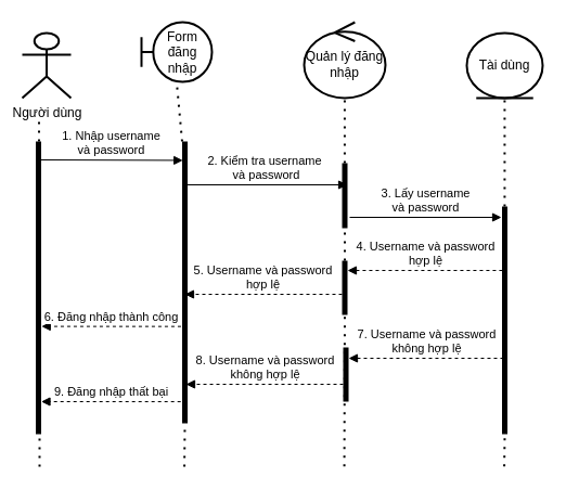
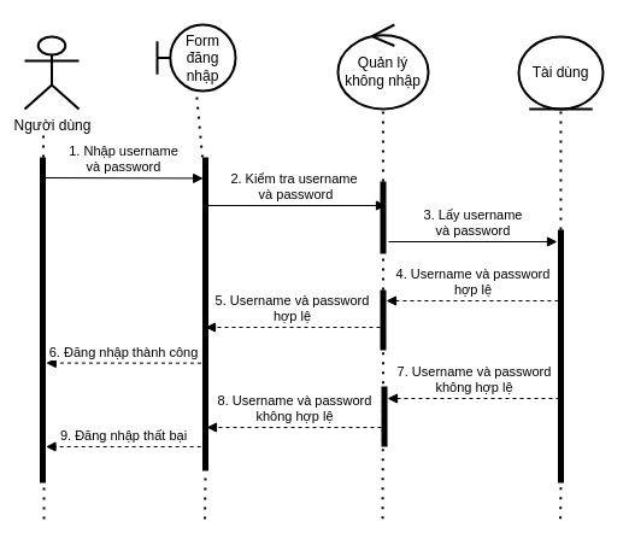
  <mxCell id="0" />
  <mxCell id="1" parent="0" />
  <mxCell id="2" value="" style="endArrow=none;dashed=1;html=1;dashPattern=1 3;strokeWidth=2;" parent="1" source="7" edge="1"><mxGeometry width="50" height="50" relative="1" as="geometry"><mxPoint x="36" y="410" as="sourcePoint" /><mxPoint x="35.5" y="110" as="targetPoint" /></mxGeometry></mxCell>
  <mxCell id="3" value="Người dùng" style="shape=umlActor;verticalLabelPosition=bottom;verticalAlign=top;html=1;strokeWidth=2;fillColor=none;gradientColor=none;" parent="1" vertex="1"><mxGeometry x="20" y="30" width="45" height="60" as="geometry" /></mxCell>
- <mxCell id="4" value="Quản lý đăng nhập" style="ellipse;shape=umlControl;whiteSpace=wrap;html=1;strokeWidth=2;fillColor=none;gradientColor=none;" parent="1" vertex="1"><mxGeometry x="280" y="20" width="75" height="70" as="geometry" /></mxCell>
+ <mxCell id="4" value="Quản lý không nhập" style="ellipse;shape=umlControl;whiteSpace=wrap;html=1;strokeWidth=2;fillColor=none;gradientColor=none;" parent="1" vertex="1"><mxGeometry x="280" y="20" width="75" height="70" as="geometry" /></mxCell>
  <mxCell id="5" value="Form đăng nhập" style="shape=umlBoundary;whiteSpace=wrap;html=1;strokeWidth=2;fillColor=none;gradientColor=none;" parent="1" vertex="1"><mxGeometry x="130" y="20" width="65" height="55" as="geometry" /></mxCell>
  <mxCell id="6" value="Tài dùng" style="ellipse;shape=umlEntity;whiteSpace=wrap;html=1;strokeWidth=2;fillColor=none;gradientColor=none;" parent="1" vertex="1"><mxGeometry x="430" y="30" width="70" height="60" as="geometry" /></mxCell>
  <mxCell id="7" value="" style="html=1;points=[];perimeter=orthogonalPerimeter;fillColor=#000000;strokeColor=none;" parent="1" vertex="1"><mxGeometry x="32.5" y="130" width="5" height="270" as="geometry" /></mxCell>
  <mxCell id="8" value="" style="endArrow=none;dashed=1;html=1;dashPattern=1 3;strokeWidth=2;" parent="1" target="7" edge="1"><mxGeometry width="50" height="50" relative="1" as="geometry"><mxPoint x="36" y="430" as="sourcePoint" /><mxPoint x="35.5" y="110" as="targetPoint" /></mxGeometry></mxCell>
  <mxCell id="9" value="" style="endArrow=none;dashed=1;html=1;dashPattern=1 3;strokeWidth=2;entryX=0.499;entryY=1.005;entryDx=0;entryDy=0;entryPerimeter=0;" parent="1" source="15" target="5" edge="1"><mxGeometry width="50" height="50" relative="1" as="geometry"><mxPoint x="169.57" y="430" as="sourcePoint" /><mxPoint x="169.57" y="390" as="targetPoint" /></mxGeometry></mxCell>
  <mxCell id="10" value="" style="endArrow=none;dashed=1;html=1;dashPattern=1 3;strokeWidth=2;entryX=0.499;entryY=1.005;entryDx=0;entryDy=0;entryPerimeter=0;" parent="1" source="17" edge="1"><mxGeometry width="50" height="50" relative="1" as="geometry"><mxPoint x="317.07" y="429.65" as="sourcePoint" /><mxPoint x="317.42" y="90" as="targetPoint" /></mxGeometry></mxCell>
  <mxCell id="11" value="" style="endArrow=none;dashed=1;html=1;dashPattern=1 3;strokeWidth=2;entryX=0.499;entryY=1.005;entryDx=0;entryDy=0;entryPerimeter=0;" parent="1" source="19" edge="1"><mxGeometry width="50" height="50" relative="1" as="geometry"><mxPoint x="464.57" y="429.65" as="sourcePoint" /><mxPoint x="464.92" y="90" as="targetPoint" /></mxGeometry></mxCell>
  <mxCell id="12" value="1. Nhập username &lt;br&gt;và password" style="html=1;verticalAlign=bottom;endArrow=block;entryX=0.135;entryY=0.083;entryDx=0;entryDy=0;entryPerimeter=0;" parent="1" edge="1"><mxGeometry width="80" relative="1" as="geometry"><mxPoint x="37.5" y="147" as="sourcePoint" /><mxPoint x="168.175" y="147.45" as="targetPoint" /></mxGeometry></mxCell>
  <mxCell id="13" value="2. Kiểm tra username&amp;nbsp;&lt;br&gt;và password" style="html=1;verticalAlign=bottom;endArrow=block;" parent="1" edge="1"><mxGeometry width="80" relative="1" as="geometry"><mxPoint x="170" y="170" as="sourcePoint" /><mxPoint x="320" y="170" as="targetPoint" /></mxGeometry></mxCell>
  <mxCell id="14" value="3. Lấy username&lt;br&gt;và password" style="html=1;verticalAlign=bottom;endArrow=block;" parent="1" edge="1"><mxGeometry width="80" relative="1" as="geometry"><mxPoint x="322" y="200" as="sourcePoint" /><mxPoint x="462" y="200" as="targetPoint" /></mxGeometry></mxCell>
  <mxCell id="15" value="" style="html=1;points=[];perimeter=orthogonalPerimeter;fillColor=#000000;strokeColor=none;" parent="1" vertex="1"><mxGeometry x="167.5" y="130" width="5" height="150" as="geometry" /></mxCell>
  <mxCell id="16" value="" style="endArrow=none;dashed=1;html=1;dashPattern=1 3;strokeWidth=2;entryX=0.499;entryY=1.005;entryDx=0;entryDy=0;entryPerimeter=0;" parent="1" source="25" target="15" edge="1"><mxGeometry width="50" height="50" relative="1" as="geometry"><mxPoint x="169.57" y="430" as="sourcePoint" /><mxPoint x="169.92" y="90.35" as="targetPoint" /></mxGeometry></mxCell>
  <mxCell id="17" value="" style="html=1;points=[];perimeter=orthogonalPerimeter;fillColor=#000000;strokeColor=none;" parent="1" vertex="1"><mxGeometry x="315" y="150" width="5" height="60" as="geometry" /></mxCell>
  <mxCell id="18" value="" style="endArrow=none;dashed=1;html=1;dashPattern=1 3;strokeWidth=2;entryX=0.499;entryY=1.005;entryDx=0;entryDy=0;entryPerimeter=0;" parent="1" source="23" target="17" edge="1"><mxGeometry width="50" height="50" relative="1" as="geometry"><mxPoint x="317.07" y="429.65" as="sourcePoint" /><mxPoint x="317.42" y="90" as="targetPoint" /></mxGeometry></mxCell>
  <mxCell id="19" value="" style="html=1;points=[];perimeter=orthogonalPerimeter;fillColor=#000000;strokeColor=none;" parent="1" vertex="1"><mxGeometry x="462.5" y="190" width="5" height="210" as="geometry" /></mxCell>
  <mxCell id="20" value="" style="endArrow=none;dashed=1;html=1;dashPattern=1 3;strokeWidth=2;entryX=0.499;entryY=1.005;entryDx=0;entryDy=0;entryPerimeter=0;" parent="1" target="19" edge="1"><mxGeometry width="50" height="50" relative="1" as="geometry"><mxPoint x="464.57" y="429.65" as="sourcePoint" /><mxPoint x="464.92" y="90" as="targetPoint" /></mxGeometry></mxCell>
  <mxCell id="21" value="4. Username và password&lt;br&gt;hợp lệ" style="html=1;verticalAlign=bottom;endArrow=block;exitX=0.091;exitY=0.377;exitDx=0;exitDy=0;exitPerimeter=0;dashed=1;" parent="1" edge="1"><mxGeometry width="80" relative="1" as="geometry"><mxPoint x="462.955" y="249.01" as="sourcePoint" /><mxPoint x="320" y="249" as="targetPoint" /></mxGeometry></mxCell>
  <mxCell id="22" value="5. Username và password&lt;br&gt;hợp lệ" style="html=1;verticalAlign=bottom;endArrow=block;dashed=1;" parent="1" edge="1"><mxGeometry width="80" relative="1" as="geometry"><mxPoint x="315" y="271" as="sourcePoint" /><mxPoint x="170" y="271" as="targetPoint" /></mxGeometry></mxCell>
  <mxCell id="23" value="" style="html=1;points=[];perimeter=orthogonalPerimeter;fillColor=#000000;strokeColor=none;" parent="1" vertex="1"><mxGeometry x="315" y="240" width="5" height="50" as="geometry" /></mxCell>
  <mxCell id="24" value="" style="endArrow=none;dashed=1;html=1;dashPattern=1 3;strokeWidth=2;entryX=0.499;entryY=1.005;entryDx=0;entryDy=0;entryPerimeter=0;" parent="1" target="23" edge="1"><mxGeometry width="50" height="50" relative="1" as="geometry"><mxPoint x="317.07" y="429.65" as="sourcePoint" /><mxPoint x="317.495" y="210.3" as="targetPoint" /></mxGeometry></mxCell>
  <mxCell id="25" value="" style="html=1;points=[];perimeter=orthogonalPerimeter;fillColor=#000000;strokeColor=none;" parent="1" vertex="1"><mxGeometry x="167.5" y="270" width="5" height="50" as="geometry" /></mxCell>
  <mxCell id="26" value="" style="endArrow=none;dashed=1;html=1;dashPattern=1 3;strokeWidth=2;entryX=0.499;entryY=1.005;entryDx=0;entryDy=0;entryPerimeter=0;" parent="1" source="28" target="25" edge="1"><mxGeometry width="50" height="50" relative="1" as="geometry"><mxPoint x="169.57" y="430" as="sourcePoint" /><mxPoint x="169.995" y="173.2" as="targetPoint" /></mxGeometry></mxCell>
  <mxCell id="27" value="6. Đăng nhập thành công" style="html=1;verticalAlign=bottom;endArrow=block;exitX=-0.213;exitY=0.633;exitDx=0;exitDy=0;exitPerimeter=0;entryX=1.048;entryY=0.66;entryDx=0;entryDy=0;entryPerimeter=0;dashed=1;" parent="1" edge="1"><mxGeometry width="80" relative="1" as="geometry"><mxPoint x="166.435" y="300.65" as="sourcePoint" /><mxPoint x="37.74" y="300.6" as="targetPoint" /></mxGeometry></mxCell>
  <mxCell id="28" value="" style="html=1;points=[];perimeter=orthogonalPerimeter;fillColor=#000000;strokeColor=none;" parent="1" vertex="1"><mxGeometry x="167.5" y="310" width="5" height="80" as="geometry" /></mxCell>
  <mxCell id="29" value="" style="endArrow=none;dashed=1;html=1;dashPattern=1 3;strokeWidth=2;entryX=0.499;entryY=1.005;entryDx=0;entryDy=0;entryPerimeter=0;" parent="1" target="28" edge="1"><mxGeometry width="50" height="50" relative="1" as="geometry"><mxPoint x="169.57" y="430" as="sourcePoint" /><mxPoint x="169.995" y="320.25" as="targetPoint" /></mxGeometry></mxCell>
  <mxCell id="30" value="7. Username và password&lt;br&gt;không hợp lệ" style="html=1;verticalAlign=bottom;endArrow=block;exitX=0.091;exitY=0.377;exitDx=0;exitDy=0;exitPerimeter=0;dashed=1;" parent="1" edge="1"><mxGeometry width="80" relative="1" as="geometry"><mxPoint x="463.975" y="330.01" as="sourcePoint" /><mxPoint x="321.02" y="330" as="targetPoint" /></mxGeometry></mxCell>
  <mxCell id="31" value="8. Username và password&lt;br&gt;không hợp lệ" style="html=1;verticalAlign=bottom;endArrow=block;dashed=1;" parent="1" edge="1"><mxGeometry width="80" relative="1" as="geometry"><mxPoint x="316.02" y="354" as="sourcePoint" /><mxPoint x="171.02" y="354" as="targetPoint" /></mxGeometry></mxCell>
  <mxCell id="32" value="" style="html=1;points=[];perimeter=orthogonalPerimeter;fillColor=#000000;strokeColor=none;" parent="1" vertex="1"><mxGeometry x="316.02" y="320" width="5" height="50" as="geometry" /></mxCell>
  <mxCell id="33" value="9. Đăng nhập thất bại" style="html=1;verticalAlign=bottom;endArrow=block;exitX=-0.213;exitY=0.633;exitDx=0;exitDy=0;exitPerimeter=0;entryX=1.048;entryY=0.66;entryDx=0;entryDy=0;entryPerimeter=0;dashed=1;" parent="1" edge="1"><mxGeometry width="80" relative="1" as="geometry"><mxPoint x="166.195" y="370.05" as="sourcePoint" /><mxPoint x="37.5" y="370" as="targetPoint" /></mxGeometry></mxCell>
